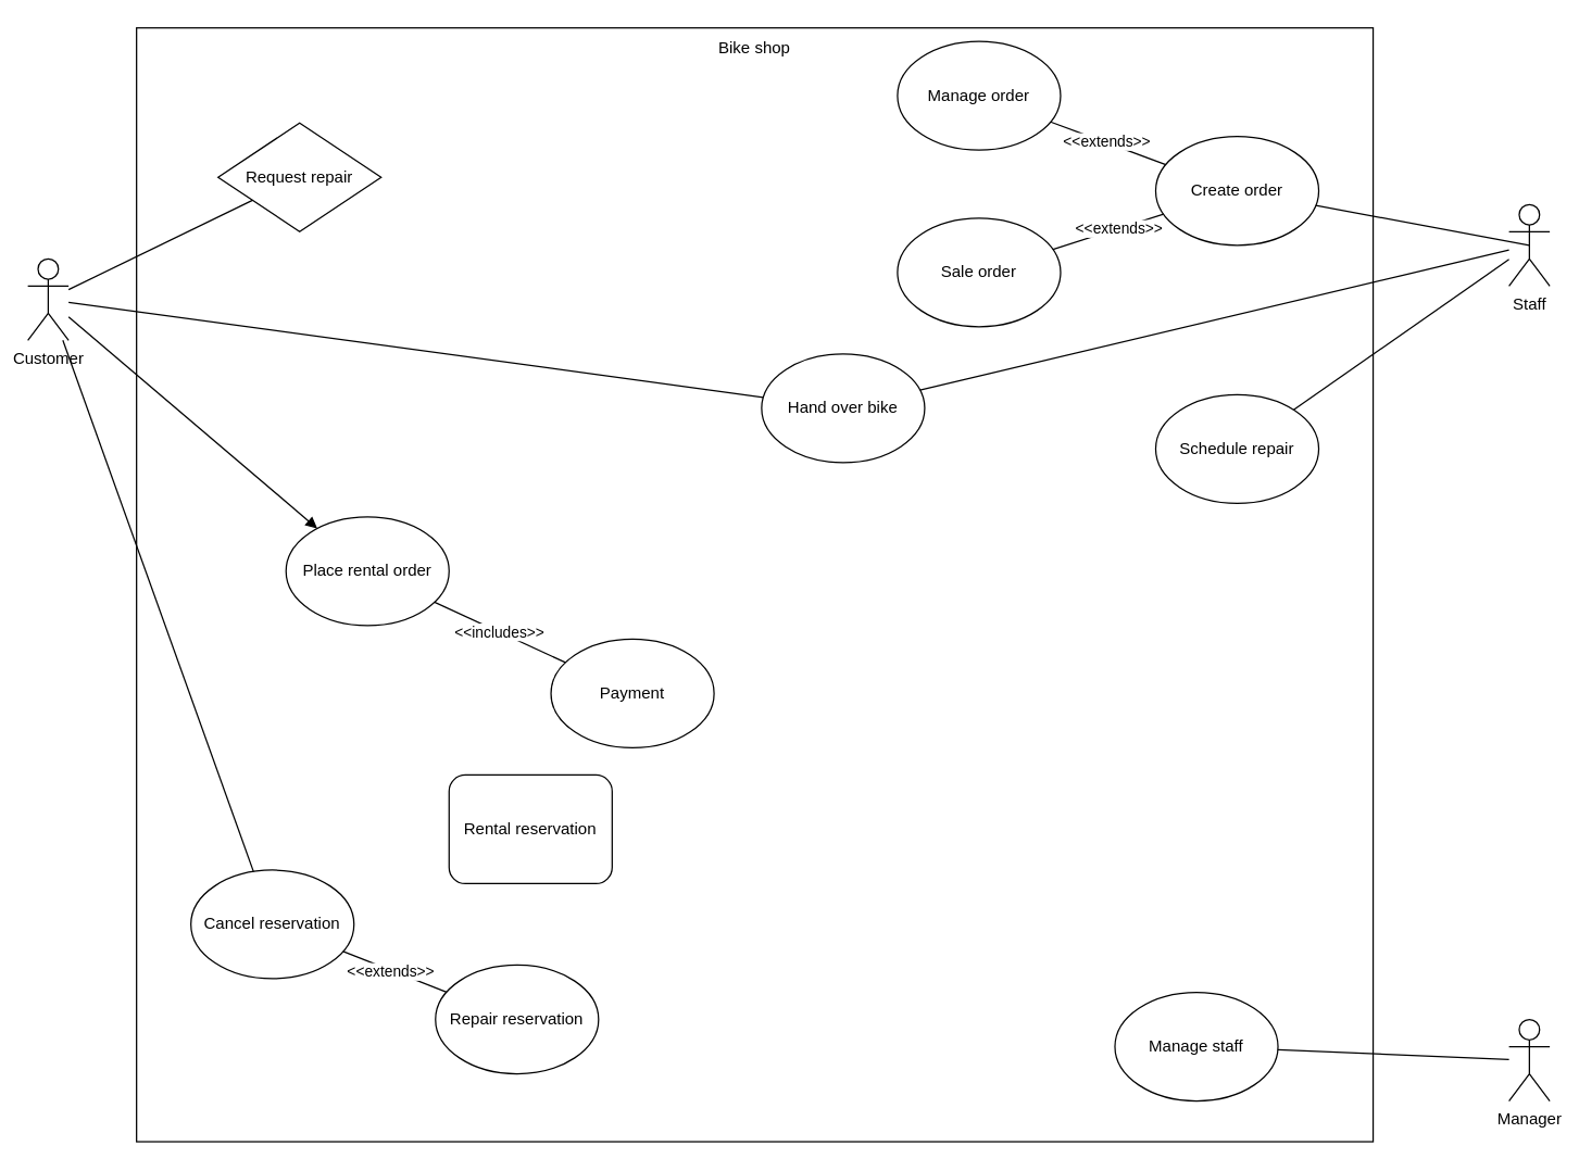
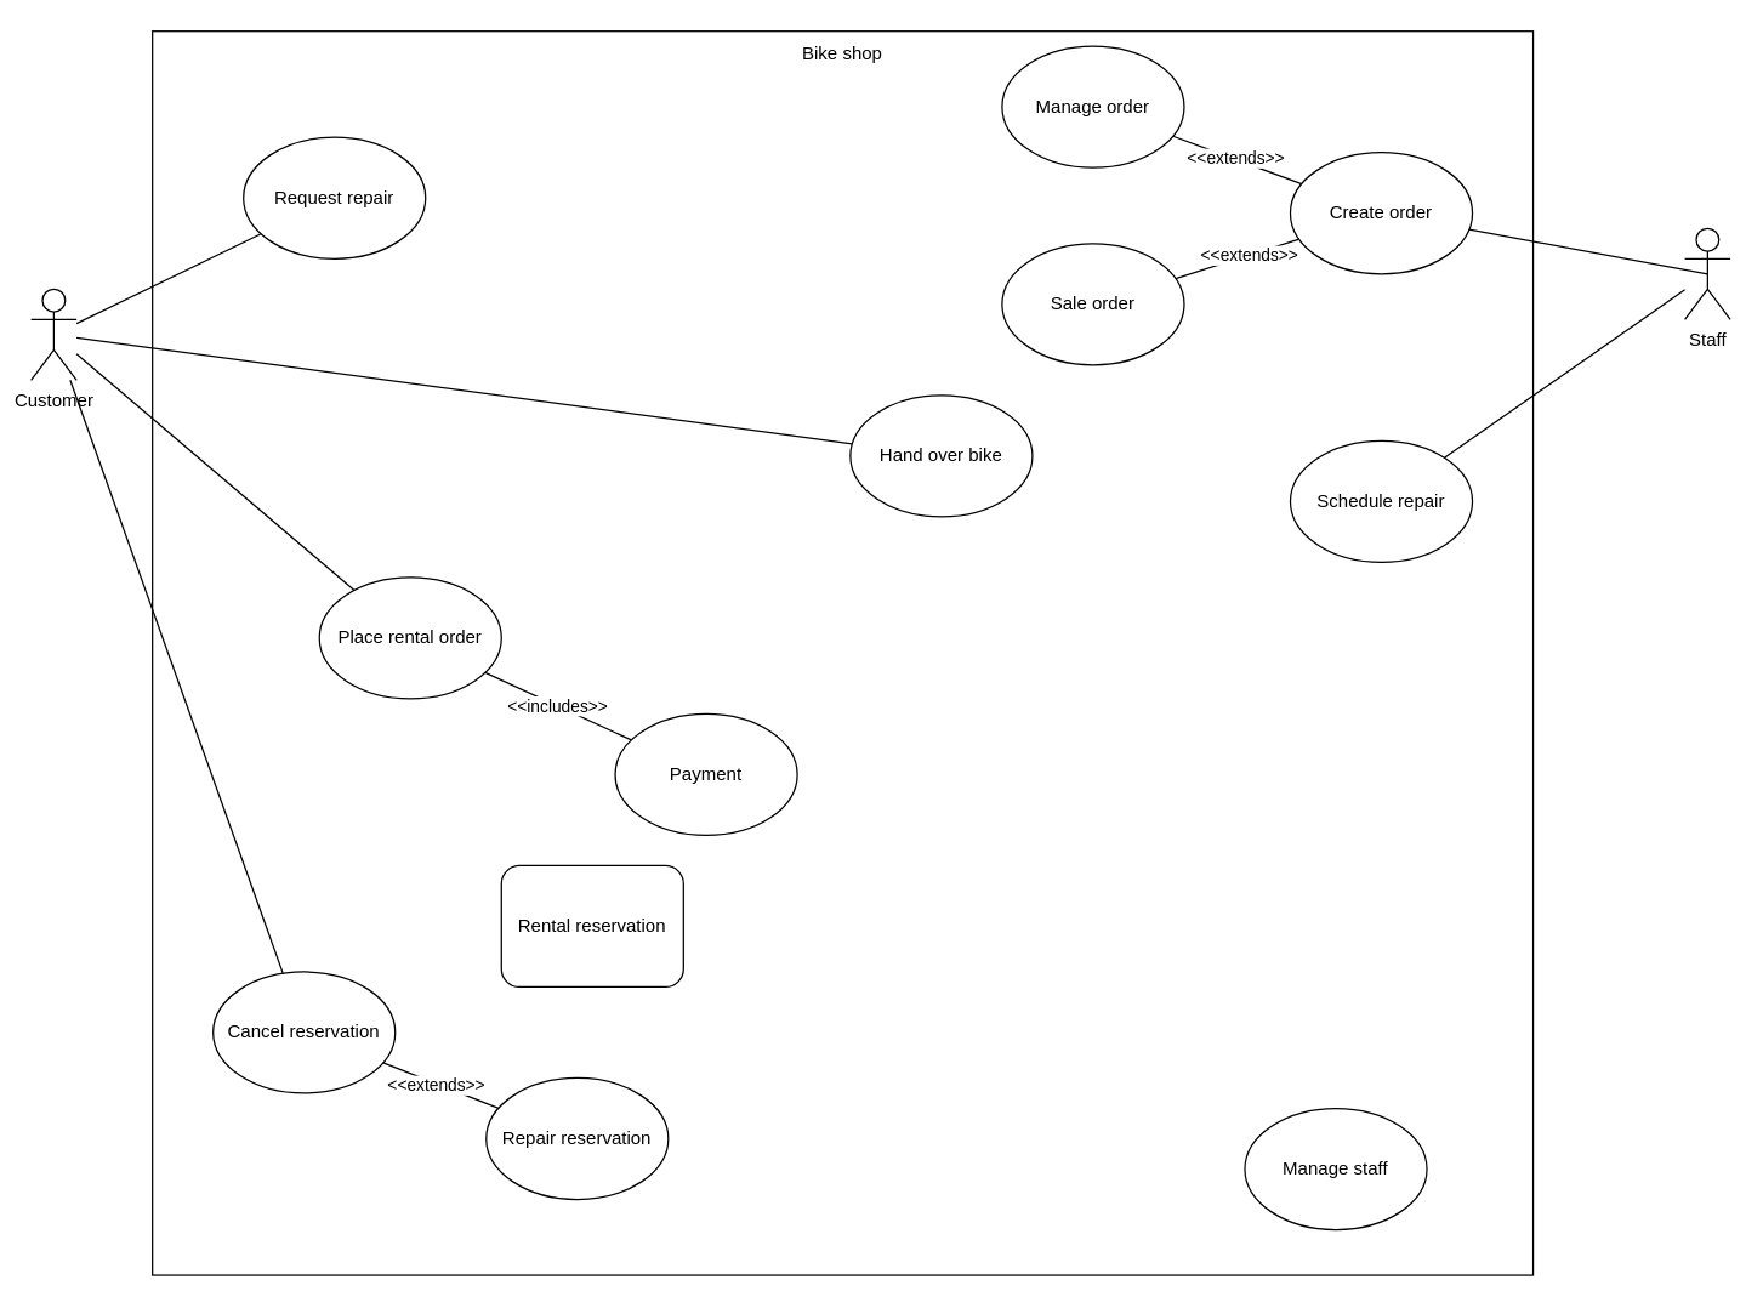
  <mxCell id="0" />
  <mxCell id="1" parent="0" />
  <mxCell id="2" value="" style="rounded=0;whiteSpace=wrap;html=1;" vertex="1" parent="1"><mxGeometry x="100" y="20" width="910" height="820" as="geometry" /></mxCell>
  <mxCell id="3" value="Customer" style="shape=umlActor;verticalLabelPosition=bottom;verticalAlign=top;html=1;outlineConnect=0;" vertex="1" parent="1"><mxGeometry x="20" y="190" width="30" height="60" as="geometry" /></mxCell>
  <mxCell id="4" value="Staff" style="shape=umlActor;verticalLabelPosition=bottom;verticalAlign=top;html=1;outlineConnect=0;" vertex="1" parent="1"><mxGeometry x="1110" y="150" width="30" height="60" as="geometry" /></mxCell>
  <mxCell id="5" value="Bike shop" style="text;html=1;strokeColor=none;fillColor=none;align=center;verticalAlign=middle;whiteSpace=wrap;rounded=0;" vertex="1" parent="1"><mxGeometry x="525" y="20" width="60" height="30" as="geometry" /></mxCell>
- <mxCell id="6" value="Manager" style="shape=umlActor;verticalLabelPosition=bottom;verticalAlign=top;html=1;outlineConnect=0;" vertex="1" parent="1"><mxGeometry x="1110" y="750" width="30" height="60" as="geometry" /></mxCell>
  <mxCell id="7" value="Place rental order" style="ellipse;whiteSpace=wrap;html=1;" vertex="1" parent="1"><mxGeometry x="210" y="380" width="120" height="80" as="geometry" /></mxCell>
- <mxCell id="8" value="" style="endArrow=block;html=1;rounded=0;" edge="1" parent="1" source="3" target="7"><mxGeometry width="50" height="50" relative="1" as="geometry"><mxPoint x="10" y="480" as="sourcePoint" /><mxPoint x="60" y="430" as="targetPoint" /></mxGeometry></mxCell>
+ <mxCell id="8" value="" style="endArrow=none;html=1;rounded=0;" edge="1" parent="1" source="3" target="7"><mxGeometry width="50" height="50" relative="1" as="geometry"><mxPoint x="10" y="480" as="sourcePoint" /><mxPoint x="60" y="430" as="targetPoint" /></mxGeometry></mxCell>
  <mxCell id="9" value="Payment" style="ellipse;whiteSpace=wrap;html=1;" vertex="1" parent="1"><mxGeometry x="405" y="470" width="120" height="80" as="geometry" /></mxCell>
  <mxCell id="10" value="&amp;lt;&amp;lt;includes&amp;gt;&amp;gt;" style="endArrow=none;html=1;rounded=0;" edge="1" parent="1" source="7" target="9"><mxGeometry width="50" height="50" relative="1" as="geometry"><mxPoint x="20" y="530" as="sourcePoint" /><mxPoint x="70" y="480" as="targetPoint" /></mxGeometry></mxCell>
  <mxCell id="11" value="Cancel reservation" style="ellipse;whiteSpace=wrap;html=1;" vertex="1" parent="1"><mxGeometry x="140" y="640" width="120" height="80" as="geometry" /></mxCell>
  <mxCell id="12" value="Rental reservation" style="whiteSpace=wrap;html=1;rounded=1;" vertex="1" parent="1"><mxGeometry x="330" y="570" width="120" height="80" as="geometry" /></mxCell>
  <mxCell id="13" value="Repair reservation" style="ellipse;whiteSpace=wrap;html=1;" vertex="1" parent="1"><mxGeometry x="320" y="710" width="120" height="80" as="geometry" /></mxCell>
  <mxCell id="14" value="" style="endArrow=none;html=1;rounded=0;" edge="1" parent="1" source="11" target="13"><mxGeometry width="50" height="50" relative="1" as="geometry"><mxPoint x="-110" y="750" as="sourcePoint" /><mxPoint x="-60" y="700" as="targetPoint" /></mxGeometry></mxCell>
  <mxCell id="15" value="&amp;lt;&amp;lt;extends&amp;gt;&amp;gt;" style="edgeLabel;html=1;align=center;verticalAlign=middle;resizable=0;points=[];" vertex="1" connectable="0" parent="14"><mxGeometry x="-0.097" y="-1" relative="1" as="geometry"><mxPoint as="offset" /></mxGeometry></mxCell>
  <mxCell id="16" value="" style="endArrow=none;html=1;rounded=0;" edge="1" parent="1" source="3" target="11"><mxGeometry width="50" height="50" relative="1" as="geometry"><mxPoint x="-40" y="540" as="sourcePoint" /><mxPoint x="10" y="490" as="targetPoint" /></mxGeometry></mxCell>
  <mxCell id="17" value="Manage staff" style="ellipse;whiteSpace=wrap;html=1;" vertex="1" parent="1"><mxGeometry x="820" y="730" width="120" height="80" as="geometry" /></mxCell>
- <mxCell id="18" value="" style="endArrow=none;html=1;rounded=0;" edge="1" parent="1" source="17" target="6"><mxGeometry width="50" height="50" relative="1" as="geometry"><mxPoint x="1030" y="670" as="sourcePoint" /><mxPoint x="1080" y="620" as="targetPoint" /></mxGeometry></mxCell>
  <mxCell id="19" value="Create order" style="ellipse;whiteSpace=wrap;html=1;" vertex="1" parent="1"><mxGeometry x="850" y="100" width="120" height="80" as="geometry" /></mxCell>
  <mxCell id="20" value="Manage order" style="ellipse;whiteSpace=wrap;html=1;" vertex="1" parent="1"><mxGeometry x="660" y="30" width="120" height="80" as="geometry" /></mxCell>
  <mxCell id="21" value="" style="endArrow=none;html=1;rounded=0;entryX=0.5;entryY=0.5;entryDx=0;entryDy=0;entryPerimeter=0;" edge="1" parent="1" source="19" target="4"><mxGeometry width="50" height="50" relative="1" as="geometry"><mxPoint x="1050" y="310" as="sourcePoint" /><mxPoint x="1100" y="260" as="targetPoint" /></mxGeometry></mxCell>
  <mxCell id="22" value="" style="endArrow=none;html=1;rounded=0;" edge="1" parent="1" source="20" target="19"><mxGeometry width="50" height="50" relative="1" as="geometry"><mxPoint x="1100" y="310" as="sourcePoint" /><mxPoint x="1100" y="260" as="targetPoint" /></mxGeometry></mxCell>
  <mxCell id="23" value="&amp;lt;&amp;lt;extends&amp;gt;&amp;gt;" style="edgeLabel;html=1;align=center;verticalAlign=middle;resizable=0;points=[];" vertex="1" connectable="0" parent="22"><mxGeometry x="-0.054" y="1" relative="1" as="geometry"><mxPoint as="offset" /></mxGeometry></mxCell>
  <mxCell id="24" value="Sale order" style="ellipse;whiteSpace=wrap;html=1;" vertex="1" parent="1"><mxGeometry x="660" y="160" width="120" height="80" as="geometry" /></mxCell>
  <mxCell id="25" value="" style="endArrow=none;html=1;rounded=0;" edge="1" parent="1" source="24" target="19"><mxGeometry width="50" height="50" relative="1" as="geometry"><mxPoint x="1050" y="350" as="sourcePoint" /><mxPoint x="1100" y="300" as="targetPoint" /></mxGeometry></mxCell>
  <mxCell id="26" value="&amp;lt;&amp;lt;extends&amp;gt;&amp;gt;" style="edgeLabel;html=1;align=center;verticalAlign=middle;resizable=0;points=[];" vertex="1" connectable="0" parent="25"><mxGeometry x="0.163" relative="1" as="geometry"><mxPoint as="offset" /></mxGeometry></mxCell>
  <mxCell id="27" value="Hand over bike" style="ellipse;whiteSpace=wrap;html=1;" vertex="1" parent="1"><mxGeometry x="560" y="260" width="120" height="80" as="geometry" /></mxCell>
- <mxCell id="28" value="" style="endArrow=none;html=1;rounded=0;" edge="1" parent="1" source="27" target="4"><mxGeometry width="50" height="50" relative="1" as="geometry"><mxPoint x="780" y="340" as="sourcePoint" /><mxPoint x="830" y="290" as="targetPoint" /></mxGeometry></mxCell>
  <mxCell id="29" value="" style="endArrow=none;html=1;rounded=0;" edge="1" parent="1" source="3" target="27"><mxGeometry width="50" height="50" relative="1" as="geometry"><mxPoint x="310" y="220" as="sourcePoint" /><mxPoint x="360" y="170" as="targetPoint" /></mxGeometry></mxCell>
  <mxCell id="30" value="Schedule repair" style="ellipse;whiteSpace=wrap;html=1;" vertex="1" parent="1"><mxGeometry x="850" y="290" width="120" height="80" as="geometry" /></mxCell>
  <mxCell id="31" value="" style="endArrow=none;html=1;rounded=0;" edge="1" parent="1" source="30" target="4"><mxGeometry width="50" height="50" relative="1" as="geometry"><mxPoint x="1060" y="350" as="sourcePoint" /><mxPoint x="1110" y="300" as="targetPoint" /></mxGeometry></mxCell>
- <mxCell id="32" value="Request repair" style="rhombus;whiteSpace=wrap;html=1;" vertex="1" parent="1"><mxGeometry x="160" y="90" width="120" height="80" as="geometry" /></mxCell>
+ <mxCell id="32" value="Request repair" style="ellipse;whiteSpace=wrap;html=1;" vertex="1" parent="1"><mxGeometry x="160" y="90" width="120" height="80" as="geometry" /></mxCell>
  <mxCell id="33" value="" style="endArrow=none;html=1;rounded=0;" edge="1" parent="1" source="3" target="32"><mxGeometry width="50" height="50" relative="1" as="geometry"><mxPoint y="170" as="sourcePoint" x="-20" /><mxPoint x="30" y="120" as="targetPoint" /></mxGeometry></mxCell>
